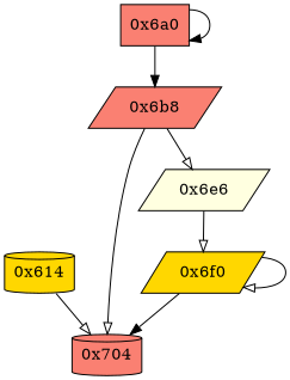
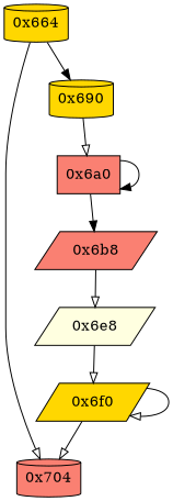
  digraph {
    node [fillcolor=gold shape=cylinder style=filled]
    edge [arrowhead=onormal]
-   "0x664" [opcode="[u'push', u'add', u'sub', u'mov', u'ldr', u'mov', u'cmp', u'ldr', u'ldr', u'str', u'b']" label="0x614"]
+   "0x664" [opcode="[u'push', u'add', u'sub', u'mov', u'ldr', u'mov', u'cmp', u'ldr', u'ldr', u'str', u'b']"]
    "0x704" [fillcolor=salmon opcode="[u'ldr', u'ldr', u'ldr', u'ldr', u'sub', u'mov', u'sub', u'pop']"]
+   "0x690" [opcode="[u'sub', u'add', u'mov', u'add']"]
    "0x6a0" [fillcolor=salmon opcode="[u'ldr', u'ldrb', u'str', u'add', u'cmp', u'b']" shape=box]
    "0x6b8" [fillcolor=salmon opcode="[u'sub', u'add', u'mov', u'mov', u'mov', u'mov', u'bl', u'ldr', u'add', u'bl', u'cmp', u'b']" shape=parallelogram]
-   "0x6e8" [fillcolor=lightyellow opcode="[u'ldr', u'add']" shape=parallelogram label="0x6e6"]
+   "0x6e8" [fillcolor=lightyellow opcode="[u'ldr', u'add']" shape=parallelogram]
    "0x6f0" [opcode="[u'ldr', u'mov', u'bl', u'sub', u'b']" shape=parallelogram]
    "0x664" -> "0x704"
+   "0x664" -> "0x690" [arrowhead=normal]
+   "0x690" -> "0x6a0"
    "0x6a0" -> "0x6a0" [arrowhead=normal]
    "0x6a0" -> "0x6b8" [arrowhead=normal]
-   "0x6b8" -> "0x704"
    "0x6b8" -> "0x6e8"
    "0x6e8" -> "0x6f0"
-   "0x6f0" -> "0x704" [arrowhead=normal]
+   "0x6f0" -> "0x704"
    "0x6f0" -> "0x6f0"
  }
